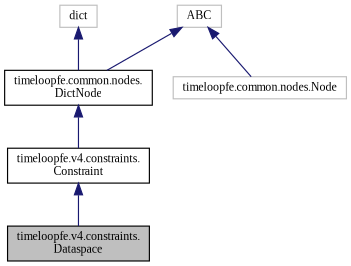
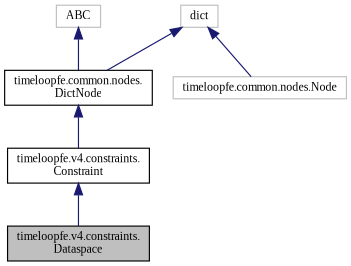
  digraph {
    fontname="Liberation Serif"
    node [color=black fillcolor=white fontname="Liberation Serif" fontsize=10 shape=record style=filled]
    edge [color=midnightblue dir=back fontname="Liberation Serif" fontsize=10 labelfontname=Helvetica labelfontsize=10 style=solid]
    n1 [fillcolor=grey75 fontcolor=black height=0.2 label="timeloopfe.v4.constraints.\lDataspace" width=0.4]
    n2 [height=0.2 label="timeloopfe.v4.constraints.\lConstraint" width=0.4]
    n3 [height=0.2 label="timeloopfe.common.nodes.\lDictNode" width=0.4]
    n4 [color=grey75 height=0.2 label="timeloopfe.common.nodes.Node" width=0.4]
    n5 [color=grey75 height=0.2 label=ABC width=0.4]
    n6 [color=grey75 height=0.2 label=dict width=0.4]
    n2 -> n1
    n3 -> n2
    n5 -> n3
-   n5 -> n4
+   n6 -> n4
    n6 -> n3
  }
